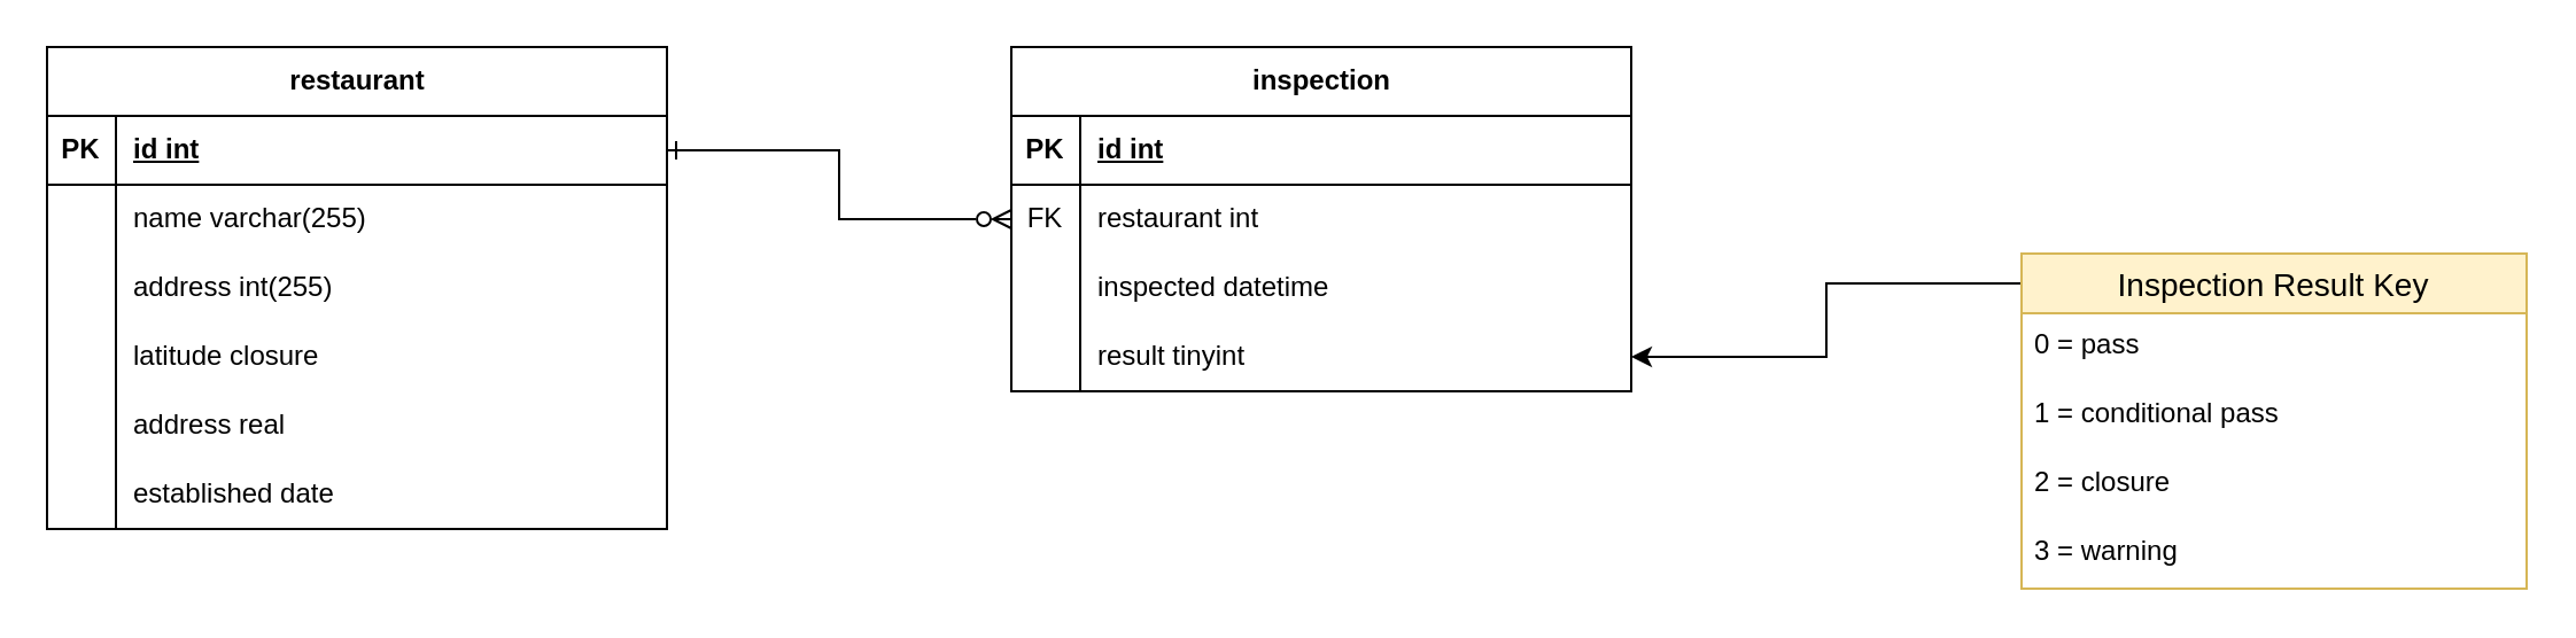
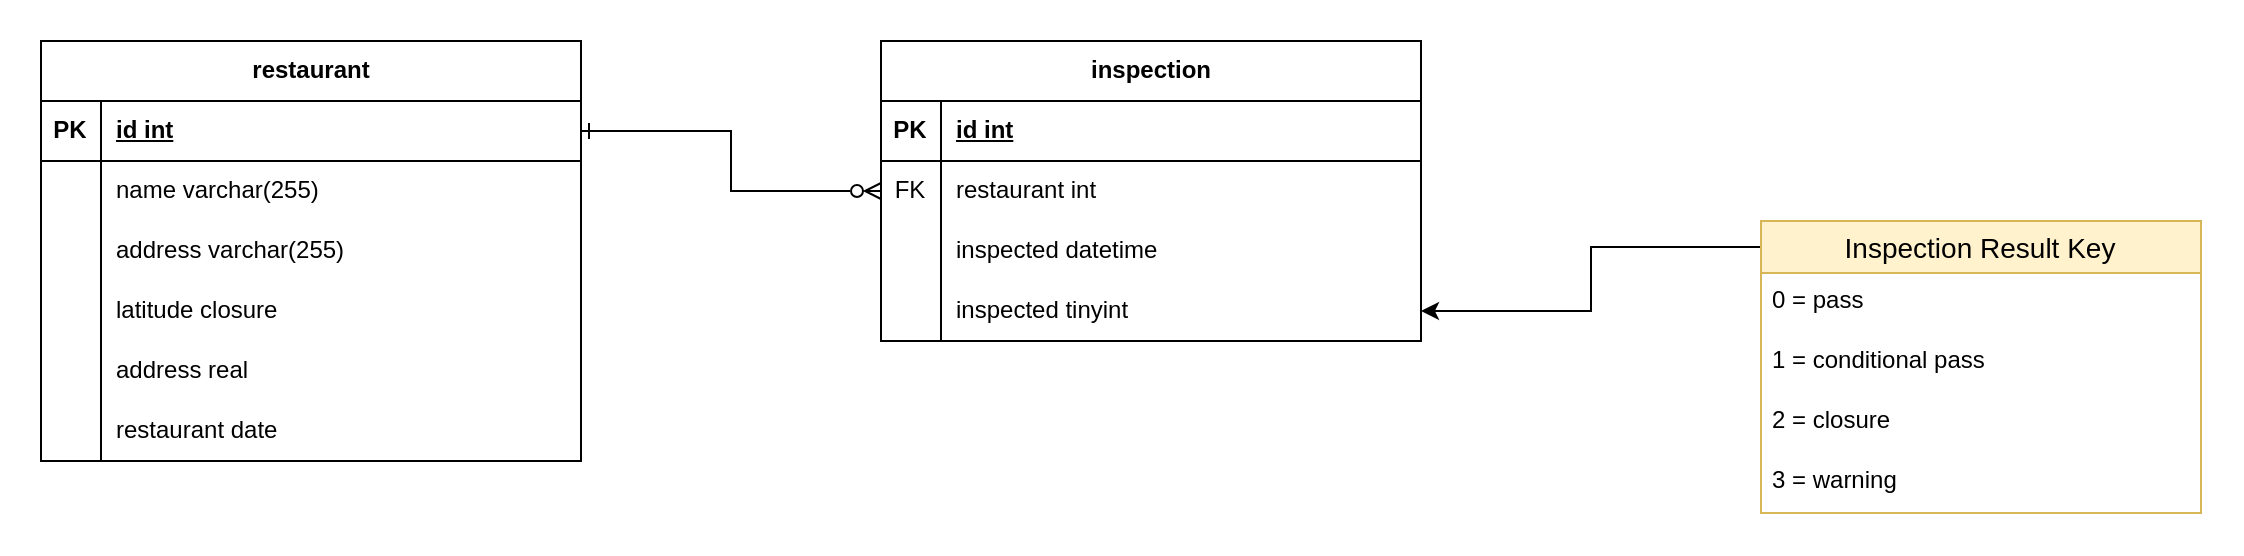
  <mxCell id="0" />
  <mxCell id="1" parent="0" />
  <mxCell id="2" value="restaurant" style="shape=table;startSize=30;container=1;collapsible=1;childLayout=tableLayout;fixedRows=1;rowLines=0;fontStyle=1;align=center;resizeLast=1;html=1;" vertex="1" parent="1"><mxGeometry x="20" y="20" width="270" height="210" as="geometry" /></mxCell>
  <mxCell id="3" value="" style="shape=tableRow;horizontal=0;startSize=0;swimlaneHead=0;swimlaneBody=0;fillColor=none;collapsible=0;dropTarget=0;points=[[0,0.5],[1,0.5]];portConstraint=eastwest;top=0;left=0;right=0;bottom=1;" vertex="1" parent="2"><mxGeometry y="30" width="270" height="30" as="geometry" /></mxCell>
  <mxCell id="4" value="PK" style="shape=partialRectangle;connectable=0;fillColor=none;top=0;left=0;bottom=0;right=0;fontStyle=1;overflow=hidden;whiteSpace=wrap;html=1;" vertex="1" parent="3"><mxGeometry width="30" height="30" as="geometry"><mxRectangle width="30" height="30" as="alternateBounds" /></mxGeometry></mxCell>
  <mxCell id="5" value="id int" style="shape=partialRectangle;connectable=0;fillColor=none;top=0;left=0;bottom=0;right=0;align=left;spacingLeft=6;fontStyle=5;overflow=hidden;whiteSpace=wrap;html=1;" vertex="1" parent="3"><mxGeometry x="30" width="240" height="30" as="geometry"><mxRectangle width="240" height="30" as="alternateBounds" /></mxGeometry></mxCell>
  <mxCell id="6" style="shape=tableRow;horizontal=0;startSize=0;swimlaneHead=0;swimlaneBody=0;fillColor=none;collapsible=0;dropTarget=0;points=[[0,0.5],[1,0.5]];portConstraint=eastwest;top=0;left=0;right=0;bottom=0;" vertex="1" parent="2"><mxGeometry y="60" width="270" height="30" as="geometry" /></mxCell>
  <mxCell id="7" style="shape=partialRectangle;connectable=0;fillColor=none;top=0;left=0;bottom=0;right=0;editable=1;overflow=hidden;whiteSpace=wrap;html=1;" vertex="1" parent="6"><mxGeometry width="30" height="30" as="geometry"><mxRectangle width="30" height="30" as="alternateBounds" /></mxGeometry></mxCell>
  <mxCell id="8" value="name varchar(255)" style="shape=partialRectangle;connectable=0;fillColor=none;top=0;left=0;bottom=0;right=0;align=left;spacingLeft=6;overflow=hidden;whiteSpace=wrap;html=1;" vertex="1" parent="6"><mxGeometry x="30" width="240" height="30" as="geometry"><mxRectangle width="240" height="30" as="alternateBounds" /></mxGeometry></mxCell>
  <mxCell id="9" value="" style="shape=tableRow;horizontal=0;startSize=0;swimlaneHead=0;swimlaneBody=0;fillColor=none;collapsible=0;dropTarget=0;points=[[0,0.5],[1,0.5]];portConstraint=eastwest;top=0;left=0;right=0;bottom=0;" vertex="1" parent="2"><mxGeometry y="90" width="270" height="30" as="geometry" /></mxCell>
  <mxCell id="10" value="" style="shape=partialRectangle;connectable=0;fillColor=none;top=0;left=0;bottom=0;right=0;editable=1;overflow=hidden;whiteSpace=wrap;html=1;" vertex="1" parent="9"><mxGeometry width="30" height="30" as="geometry"><mxRectangle width="30" height="30" as="alternateBounds" /></mxGeometry></mxCell>
- <mxCell id="11" value="address int(255)" style="shape=partialRectangle;connectable=0;fillColor=none;top=0;left=0;bottom=0;right=0;align=left;spacingLeft=6;overflow=hidden;whiteSpace=wrap;html=1;" vertex="1" parent="9"><mxGeometry x="30" width="240" height="30" as="geometry"><mxRectangle width="240" height="30" as="alternateBounds" /></mxGeometry></mxCell>
+ <mxCell id="11" value="address varchar(255)" style="shape=partialRectangle;connectable=0;fillColor=none;top=0;left=0;bottom=0;right=0;align=left;spacingLeft=6;overflow=hidden;whiteSpace=wrap;html=1;" vertex="1" parent="9"><mxGeometry x="30" width="240" height="30" as="geometry"><mxRectangle width="240" height="30" as="alternateBounds" /></mxGeometry></mxCell>
  <mxCell id="12" value="" style="shape=tableRow;horizontal=0;startSize=0;swimlaneHead=0;swimlaneBody=0;fillColor=none;collapsible=0;dropTarget=0;points=[[0,0.5],[1,0.5]];portConstraint=eastwest;top=0;left=0;right=0;bottom=0;" vertex="1" parent="2"><mxGeometry y="120" width="270" height="30" as="geometry" /></mxCell>
  <mxCell id="13" value="" style="shape=partialRectangle;connectable=0;fillColor=none;top=0;left=0;bottom=0;right=0;editable=1;overflow=hidden;whiteSpace=wrap;html=1;" vertex="1" parent="12"><mxGeometry width="30" height="30" as="geometry"><mxRectangle width="30" height="30" as="alternateBounds" /></mxGeometry></mxCell>
  <mxCell id="14" value="latitude closure" style="shape=partialRectangle;connectable=0;fillColor=none;top=0;left=0;bottom=0;right=0;align=left;spacingLeft=6;overflow=hidden;whiteSpace=wrap;html=1;" vertex="1" parent="12"><mxGeometry x="30" width="240" height="30" as="geometry"><mxRectangle width="240" height="30" as="alternateBounds" /></mxGeometry></mxCell>
  <mxCell id="15" value="" style="shape=tableRow;horizontal=0;startSize=0;swimlaneHead=0;swimlaneBody=0;fillColor=none;collapsible=0;dropTarget=0;points=[[0,0.5],[1,0.5]];portConstraint=eastwest;top=0;left=0;right=0;bottom=0;" vertex="1" parent="2"><mxGeometry y="150" width="270" height="30" as="geometry" /></mxCell>
  <mxCell id="16" value="" style="shape=partialRectangle;connectable=0;fillColor=none;top=0;left=0;bottom=0;right=0;editable=1;overflow=hidden;whiteSpace=wrap;html=1;" vertex="1" parent="15"><mxGeometry width="30" height="30" as="geometry"><mxRectangle width="30" height="30" as="alternateBounds" /></mxGeometry></mxCell>
  <mxCell id="17" value="address real" style="shape=partialRectangle;connectable=0;fillColor=none;top=0;left=0;bottom=0;right=0;align=left;spacingLeft=6;overflow=hidden;whiteSpace=wrap;html=1;" vertex="1" parent="15"><mxGeometry x="30" width="240" height="30" as="geometry"><mxRectangle width="240" height="30" as="alternateBounds" /></mxGeometry></mxCell>
  <mxCell id="18" style="shape=tableRow;horizontal=0;startSize=0;swimlaneHead=0;swimlaneBody=0;fillColor=none;collapsible=0;dropTarget=0;points=[[0,0.5],[1,0.5]];portConstraint=eastwest;top=0;left=0;right=0;bottom=0;" vertex="1" parent="2"><mxGeometry y="180" width="270" height="30" as="geometry" /></mxCell>
  <mxCell id="19" style="shape=partialRectangle;connectable=0;fillColor=none;top=0;left=0;bottom=0;right=0;editable=1;overflow=hidden;whiteSpace=wrap;html=1;" vertex="1" parent="18"><mxGeometry width="30" height="30" as="geometry"><mxRectangle width="30" height="30" as="alternateBounds" /></mxGeometry></mxCell>
- <mxCell id="20" value="established date" style="shape=partialRectangle;connectable=0;fillColor=none;top=0;left=0;bottom=0;right=0;align=left;spacingLeft=6;overflow=hidden;whiteSpace=wrap;html=1;" vertex="1" parent="18"><mxGeometry x="30" width="240" height="30" as="geometry"><mxRectangle width="240" height="30" as="alternateBounds" /></mxGeometry></mxCell>
+ <mxCell id="20" value="restaurant date" style="shape=partialRectangle;connectable=0;fillColor=none;top=0;left=0;bottom=0;right=0;align=left;spacingLeft=6;overflow=hidden;whiteSpace=wrap;html=1;" vertex="1" parent="18"><mxGeometry x="30" width="240" height="30" as="geometry"><mxRectangle width="240" height="30" as="alternateBounds" /></mxGeometry></mxCell>
  <mxCell id="21" value="inspection" style="shape=table;startSize=30;container=1;collapsible=1;childLayout=tableLayout;fixedRows=1;rowLines=0;fontStyle=1;align=center;resizeLast=1;html=1;" vertex="1" parent="1"><mxGeometry x="440" y="20" width="270" height="150" as="geometry" /></mxCell>
  <mxCell id="22" value="" style="shape=tableRow;horizontal=0;startSize=0;swimlaneHead=0;swimlaneBody=0;fillColor=none;collapsible=0;dropTarget=0;points=[[0,0.5],[1,0.5]];portConstraint=eastwest;top=0;left=0;right=0;bottom=1;" vertex="1" parent="21"><mxGeometry y="30" width="270" height="30" as="geometry" /></mxCell>
  <mxCell id="23" value="PK" style="shape=partialRectangle;connectable=0;fillColor=none;top=0;left=0;bottom=0;right=0;fontStyle=1;overflow=hidden;whiteSpace=wrap;html=1;" vertex="1" parent="22"><mxGeometry width="30" height="30" as="geometry"><mxRectangle width="30" height="30" as="alternateBounds" /></mxGeometry></mxCell>
  <mxCell id="24" value="id int" style="shape=partialRectangle;connectable=0;fillColor=none;top=0;left=0;bottom=0;right=0;align=left;spacingLeft=6;fontStyle=5;overflow=hidden;whiteSpace=wrap;html=1;" vertex="1" parent="22"><mxGeometry x="30" width="240" height="30" as="geometry"><mxRectangle width="240" height="30" as="alternateBounds" /></mxGeometry></mxCell>
  <mxCell id="25" value="" style="shape=tableRow;horizontal=0;startSize=0;swimlaneHead=0;swimlaneBody=0;fillColor=none;collapsible=0;dropTarget=0;points=[[0,0.5],[1,0.5]];portConstraint=eastwest;top=0;left=0;right=0;bottom=0;" vertex="1" parent="21"><mxGeometry y="60" width="270" height="30" as="geometry" /></mxCell>
  <mxCell id="26" value="FK" style="shape=partialRectangle;connectable=0;fillColor=none;top=0;left=0;bottom=0;right=0;editable=1;overflow=hidden;whiteSpace=wrap;html=1;" vertex="1" parent="25"><mxGeometry width="30" height="30" as="geometry"><mxRectangle width="30" height="30" as="alternateBounds" /></mxGeometry></mxCell>
  <mxCell id="27" value="restaurant int" style="shape=partialRectangle;connectable=0;fillColor=none;top=0;left=0;bottom=0;right=0;align=left;spacingLeft=6;overflow=hidden;whiteSpace=wrap;html=1;" vertex="1" parent="25"><mxGeometry x="30" width="240" height="30" as="geometry"><mxRectangle width="240" height="30" as="alternateBounds" /></mxGeometry></mxCell>
  <mxCell id="28" value="" style="shape=tableRow;horizontal=0;startSize=0;swimlaneHead=0;swimlaneBody=0;fillColor=none;collapsible=0;dropTarget=0;points=[[0,0.5],[1,0.5]];portConstraint=eastwest;top=0;left=0;right=0;bottom=0;" vertex="1" parent="21"><mxGeometry y="90" width="270" height="30" as="geometry" /></mxCell>
  <mxCell id="29" value="" style="shape=partialRectangle;connectable=0;fillColor=none;top=0;left=0;bottom=0;right=0;editable=1;overflow=hidden;whiteSpace=wrap;html=1;" vertex="1" parent="28"><mxGeometry width="30" height="30" as="geometry"><mxRectangle width="30" height="30" as="alternateBounds" /></mxGeometry></mxCell>
  <mxCell id="30" value="inspected datetime" style="shape=partialRectangle;connectable=0;fillColor=none;top=0;left=0;bottom=0;right=0;align=left;spacingLeft=6;overflow=hidden;whiteSpace=wrap;html=1;" vertex="1" parent="28"><mxGeometry x="30" width="240" height="30" as="geometry"><mxRectangle width="240" height="30" as="alternateBounds" /></mxGeometry></mxCell>
  <mxCell id="31" value="" style="shape=tableRow;horizontal=0;startSize=0;swimlaneHead=0;swimlaneBody=0;fillColor=none;collapsible=0;dropTarget=0;points=[[0,0.5],[1,0.5]];portConstraint=eastwest;top=0;left=0;right=0;bottom=0;" vertex="1" parent="21"><mxGeometry y="120" width="270" height="30" as="geometry" /></mxCell>
  <mxCell id="32" value="" style="shape=partialRectangle;connectable=0;fillColor=none;top=0;left=0;bottom=0;right=0;editable=1;overflow=hidden;whiteSpace=wrap;html=1;" vertex="1" parent="31"><mxGeometry width="30" height="30" as="geometry"><mxRectangle width="30" height="30" as="alternateBounds" /></mxGeometry></mxCell>
- <mxCell id="33" value="result tinyint" style="shape=partialRectangle;connectable=0;fillColor=none;top=0;left=0;bottom=0;right=0;align=left;spacingLeft=6;overflow=hidden;whiteSpace=wrap;html=1;" vertex="1" parent="31"><mxGeometry x="30" width="240" height="30" as="geometry"><mxRectangle width="240" height="30" as="alternateBounds" /></mxGeometry></mxCell>
+ <mxCell id="33" value="inspected tinyint" style="shape=partialRectangle;connectable=0;fillColor=none;top=0;left=0;bottom=0;right=0;align=left;spacingLeft=6;overflow=hidden;whiteSpace=wrap;html=1;" vertex="1" parent="31"><mxGeometry x="30" width="240" height="30" as="geometry"><mxRectangle width="240" height="30" as="alternateBounds" /></mxGeometry></mxCell>
  <mxCell id="34" style="edgeStyle=orthogonalEdgeStyle;rounded=0;orthogonalLoop=1;jettySize=auto;html=1;exitX=0;exitY=0.5;exitDx=0;exitDy=0;entryX=1;entryY=0.5;entryDx=0;entryDy=0;startArrow=ERzeroToMany;startFill=0;endArrow=ERone;endFill=0;strokeWidth=1;" edge="1" parent="1" source="25" target="3"><mxGeometry relative="1" as="geometry" /></mxCell>
  <mxCell id="35" style="edgeStyle=orthogonalEdgeStyle;rounded=0;orthogonalLoop=1;jettySize=auto;html=1;exitX=0.006;exitY=0.089;exitDx=0;exitDy=0;entryX=1;entryY=0.5;entryDx=0;entryDy=0;exitPerimeter=0;" edge="1" parent="1" source="36" target="31"><mxGeometry relative="1" as="geometry" /></mxCell>
  <mxCell id="36" value="Inspection Result Key" style="swimlane;fontStyle=0;childLayout=stackLayout;horizontal=1;startSize=26;horizontalStack=0;resizeParent=1;resizeParentMax=0;resizeLast=0;collapsible=1;marginBottom=0;align=center;fontSize=14;fillColor=#fff2cc;strokeColor=#d6b656;" vertex="1" parent="1"><mxGeometry x="880" y="110" width="220" height="146" as="geometry" /></mxCell>
  <mxCell id="37" value="0 = pass" style="text;strokeColor=none;fillColor=none;spacingLeft=4;spacingRight=4;overflow=hidden;rotatable=0;points=[[0,0.5],[1,0.5]];portConstraint=eastwest;fontSize=12;whiteSpace=wrap;html=1;" vertex="1" parent="36"><mxGeometry y="26" width="220" height="30" as="geometry" /></mxCell>
  <mxCell id="38" value="1 = conditional pass" style="text;strokeColor=none;fillColor=none;spacingLeft=4;spacingRight=4;overflow=hidden;rotatable=0;points=[[0,0.5],[1,0.5]];portConstraint=eastwest;fontSize=12;whiteSpace=wrap;html=1;" vertex="1" parent="36"><mxGeometry y="56" width="220" height="30" as="geometry" /></mxCell>
  <mxCell id="39" value="2 = closure" style="text;strokeColor=none;fillColor=none;spacingLeft=4;spacingRight=4;overflow=hidden;rotatable=0;points=[[0,0.5],[1,0.5]];portConstraint=eastwest;fontSize=12;whiteSpace=wrap;html=1;" vertex="1" parent="36"><mxGeometry y="86" width="220" height="30" as="geometry" /></mxCell>
  <mxCell id="40" value="3 = warning" style="text;strokeColor=none;fillColor=none;spacingLeft=4;spacingRight=4;overflow=hidden;rotatable=0;points=[[0,0.5],[1,0.5]];portConstraint=eastwest;fontSize=12;whiteSpace=wrap;html=1;" vertex="1" parent="36"><mxGeometry y="116" width="220" height="30" as="geometry" /></mxCell>
